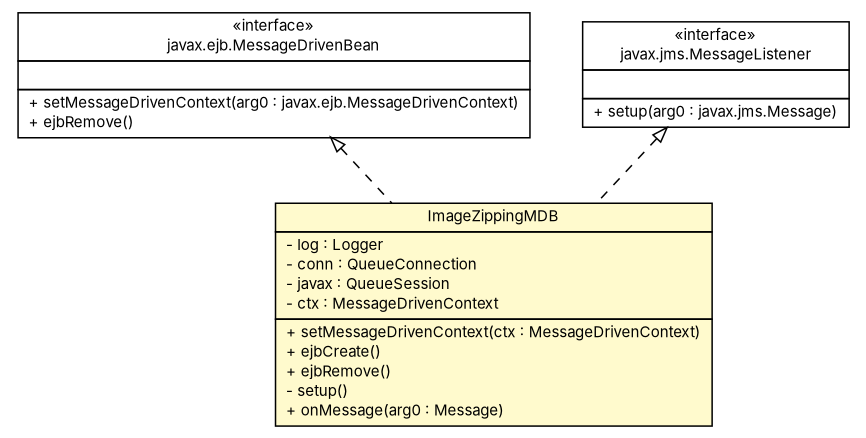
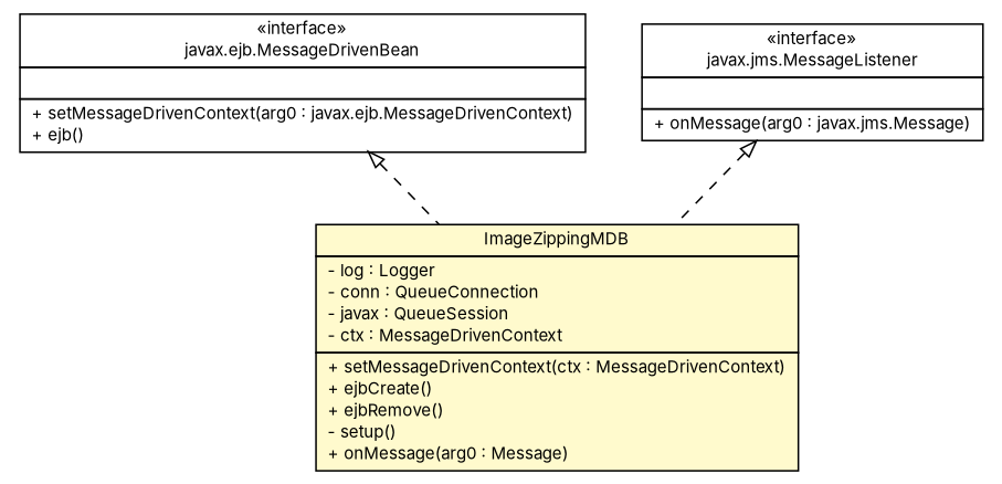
  digraph {
    fontname=Inter
    node [fontcolor=black fontname=Inter fontsize=10.0 shape=plaintext]
    edge [arrowtail=empty dir=back fontname=Inter fontsize=10 headport=p labelfontname=Helvetica labelfontsize=10 style=dashed tailport=p]
    n1 [label=<<table border="0" cellborder="1" cellspacing="0" cellpadding="2" port="p" bgcolor="lemonChiffon" href="./ImageZippingMDB.html"> 		<tr><td><table border="0" cellspacing="0" cellpadding="1"> 			<tr><td> ImageZippingMDB </td></tr> 		</table></td></tr> 		<tr><td><table border="0" cellspacing="0" cellpadding="1"> 			<tr><td align="left"> - log : Logger </td></tr> 			<tr><td align="left"> - conn : QueueConnection </td></tr> 			<tr><td align="left"> - javax : QueueSession </td></tr> 			<tr><td align="left"> - ctx : MessageDrivenContext </td></tr> 		</table></td></tr> 		<tr><td><table border="0" cellspacing="0" cellpadding="1"> 			<tr><td align="left"> + setMessageDrivenContext(ctx : MessageDrivenContext) </td></tr> 			<tr><td align="left"> + ejbCreate() </td></tr> 			<tr><td align="left"> + ejbRemove() </td></tr> 			<tr><td align="left"> - setup() </td></tr> 			<tr><td align="left"> + onMessage(arg0 : Message) </td></tr> 		</table></td></tr> 		</table>>]
-   n2 [label=<<table border="0" cellborder="1" cellspacing="0" cellpadding="2" port="p" href="http://java.sun.com/j2se/1.4.2/docs/api/javax/ejb/MessageDrivenBean.html"> 		<tr><td><table border="0" cellspacing="0" cellpadding="1"> 			<tr><td> &laquo;interface&raquo; </td></tr> 			<tr><td> javax.ejb.MessageDrivenBean </td></tr> 		</table></td></tr> 		<tr><td><table border="0" cellspacing="0" cellpadding="1"> 			<tr><td align="left">  </td></tr> 		</table></td></tr> 		<tr><td><table border="0" cellspacing="0" cellpadding="1"> 			<tr><td align="left"> + setMessageDrivenContext(arg0 : javax.ejb.MessageDrivenContext) </td></tr> 			<tr><td align="left"> + ejbRemove() </td></tr> 		</table></td></tr> 		</table>>]
-   n3 [label=<<table border="0" cellborder="1" cellspacing="0" cellpadding="2" port="p" href="http://java.sun.com/j2se/1.4.2/docs/api/javax/jms/MessageListener.html"> 		<tr><td><table border="0" cellspacing="0" cellpadding="1"> 			<tr><td> &laquo;interface&raquo; </td></tr> 			<tr><td> javax.jms.MessageListener </td></tr> 		</table></td></tr> 		<tr><td><table border="0" cellspacing="0" cellpadding="1"> 			<tr><td align="left">  </td></tr> 		</table></td></tr> 		<tr><td><table border="0" cellspacing="0" cellpadding="1"> 			<tr><td align="left"> + setup(arg0 : javax.jms.Message) </td></tr> 		</table></td></tr> 		</table>>]
+   n2 [label=<<table border="0" cellborder="1" cellspacing="0" cellpadding="2" port="p" href="http://java.sun.com/j2se/1.4.2/docs/api/javax/ejb/MessageDrivenBean.html"> 		<tr><td><table border="0" cellspacing="0" cellpadding="1"> 			<tr><td> &laquo;interface&raquo; </td></tr> 			<tr><td> javax.ejb.MessageDrivenBean </td></tr> 		</table></td></tr> 		<tr><td><table border="0" cellspacing="0" cellpadding="1"> 			<tr><td align="left">  </td></tr> 		</table></td></tr> 		<tr><td><table border="0" cellspacing="0" cellpadding="1"> 			<tr><td align="left"> + setMessageDrivenContext(arg0 : javax.ejb.MessageDrivenContext) </td></tr> 			<tr><td align="left"> + ejb() </td></tr> 		</table></td></tr> 		</table>>]
+   n3 [label=<<table border="0" cellborder="1" cellspacing="0" cellpadding="2" port="p" href="http://java.sun.com/j2se/1.4.2/docs/api/javax/jms/MessageListener.html"> 		<tr><td><table border="0" cellspacing="0" cellpadding="1"> 			<tr><td> &laquo;interface&raquo; </td></tr> 			<tr><td> javax.jms.MessageListener </td></tr> 		</table></td></tr> 		<tr><td><table border="0" cellspacing="0" cellpadding="1"> 			<tr><td align="left">  </td></tr> 		</table></td></tr> 		<tr><td><table border="0" cellspacing="0" cellpadding="1"> 			<tr><td align="left"> + onMessage(arg0 : javax.jms.Message) </td></tr> 		</table></td></tr> 		</table>>]
    n2 -> n1
    n3 -> n1
  }
